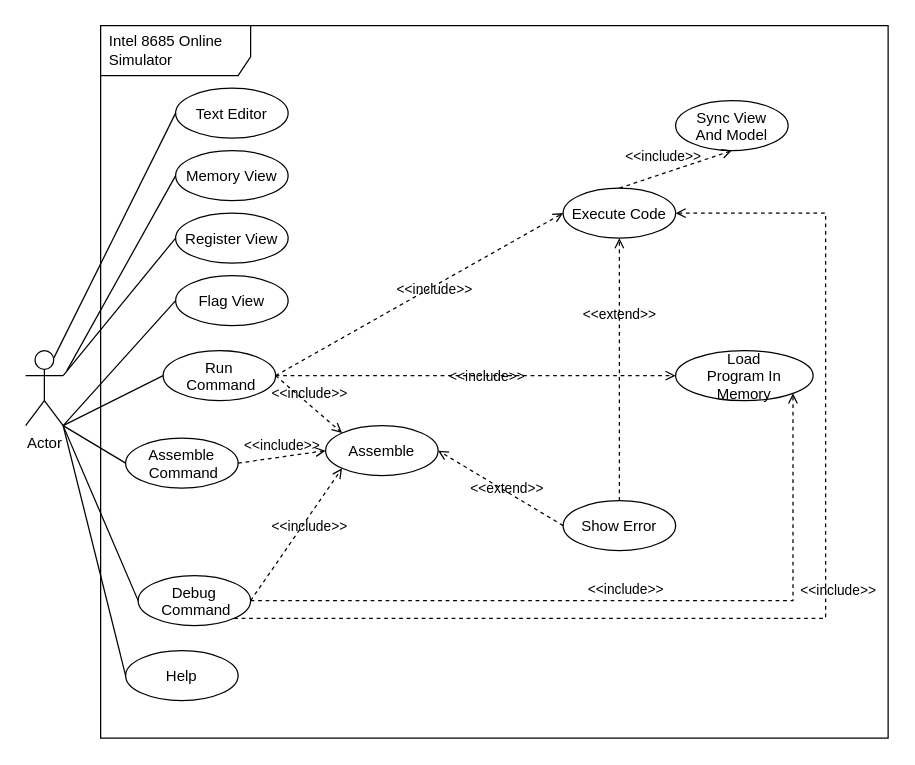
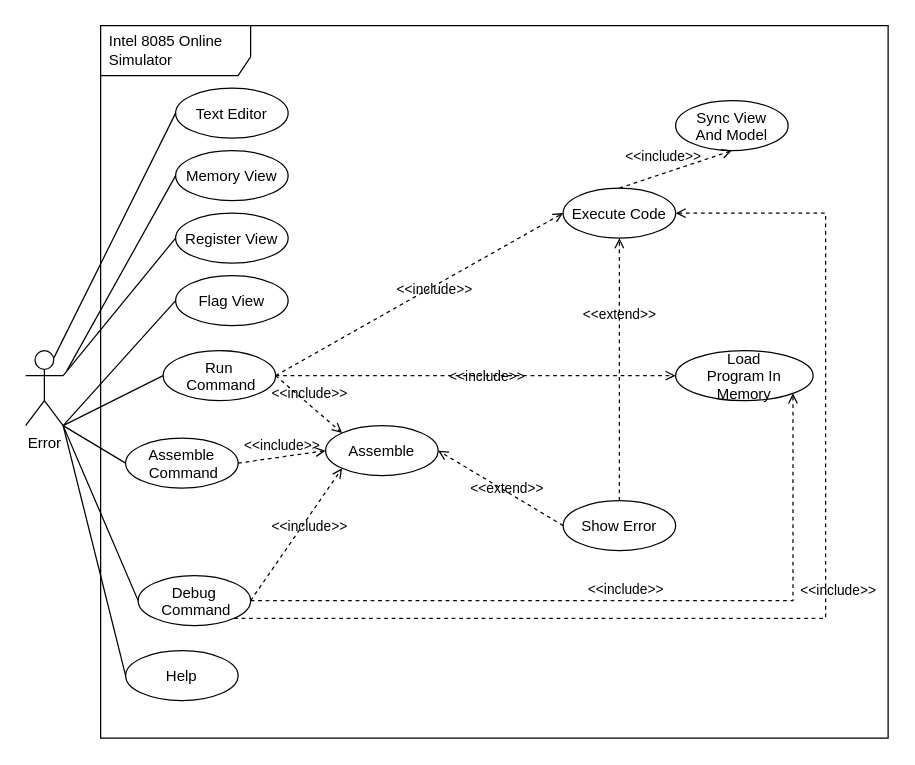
  <mxCell id="0" />
  <mxCell id="1" parent="0" />
- <mxCell id="2" value="Actor" style="shape=umlActor;verticalLabelPosition=bottom;verticalAlign=top;html=1;" vertex="1" parent="1"><mxGeometry x="20" y="280" width="30" height="60" as="geometry" /></mxCell>
+ <mxCell id="2" value="Error" style="shape=umlActor;verticalLabelPosition=bottom;verticalAlign=top;html=1;" vertex="1" parent="1"><mxGeometry x="20" y="280" width="30" height="60" as="geometry" /></mxCell>
  <mxCell id="3" value="Text Editor" style="ellipse;fillColor=#ffffff;strokeColor=#000000;" vertex="1" parent="1"><mxGeometry x="140" y="70" width="90" height="40" as="geometry" /></mxCell>
  <mxCell id="4" value="Memory View" style="ellipse;fillColor=#ffffff;strokeColor=#000000;" vertex="1" parent="1"><mxGeometry x="140" y="120" width="90" height="40" as="geometry" /></mxCell>
  <mxCell id="5" value="Register View" style="ellipse;fillColor=#ffffff;strokeColor=#000000;" vertex="1" parent="1"><mxGeometry x="140" y="170" width="90" height="40" as="geometry" /></mxCell>
  <mxCell id="6" value="Flag View" style="ellipse;fillColor=#ffffff;strokeColor=#000000;" vertex="1" parent="1"><mxGeometry x="140" y="220" width="90" height="40" as="geometry" /></mxCell>
  <mxCell id="7" value="" style="endArrow=none;endFill=0;endSize=12;html=1;rounded=0;entryX=0;entryY=0.5;entryDx=0;entryDy=0;exitX=0.75;exitY=0.1;exitDx=0;exitDy=0;exitPerimeter=0;" edge="1" parent="1" source="2" target="3"><mxGeometry width="160" relative="1" as="geometry"><mxPoint x="60" y="260" as="sourcePoint" /><mxPoint x="220" y="260" as="targetPoint" /></mxGeometry></mxCell>
  <mxCell id="8" value="" style="endArrow=none;endFill=0;endSize=12;html=1;rounded=0;entryX=0;entryY=0.5;entryDx=0;entryDy=0;" edge="1" parent="1" target="4"><mxGeometry width="160" relative="1" as="geometry"><mxPoint x="53" y="296" as="sourcePoint" /><mxPoint x="160" y="210" as="targetPoint" /></mxGeometry></mxCell>
  <mxCell id="9" value="" style="endArrow=none;endFill=0;endSize=12;html=1;rounded=0;entryX=0;entryY=0.5;entryDx=0;entryDy=0;exitX=1;exitY=0.333;exitDx=0;exitDy=0;exitPerimeter=0;" edge="1" parent="1" source="2" target="5"><mxGeometry width="160" relative="1" as="geometry"><mxPoint x="63" y="306" as="sourcePoint" /><mxPoint x="160" y="270" as="targetPoint" /></mxGeometry></mxCell>
  <mxCell id="10" value="" style="endArrow=none;endFill=0;endSize=12;html=1;rounded=0;entryX=0;entryY=0.5;entryDx=0;entryDy=0;exitX=1;exitY=1;exitDx=0;exitDy=0;exitPerimeter=0;" edge="1" parent="1" source="2" target="6"><mxGeometry width="160" relative="1" as="geometry"><mxPoint x="60" y="310" as="sourcePoint" /><mxPoint x="160" y="330" as="targetPoint" /></mxGeometry></mxCell>
  <mxCell id="11" value="Assemble&#10; Command" style="ellipse;fillColor=#ffffff;strokeColor=#000000;" vertex="1" parent="1"><mxGeometry x="100" y="350" width="90" height="40" as="geometry" /></mxCell>
  <mxCell id="12" value="" style="endArrow=none;endFill=0;endSize=12;html=1;rounded=0;entryX=0;entryY=0.5;entryDx=0;entryDy=0;exitX=1;exitY=1;exitDx=0;exitDy=0;exitPerimeter=0;" edge="1" parent="1" source="2" target="11"><mxGeometry width="160" relative="1" as="geometry"><mxPoint x="60" y="350" as="sourcePoint" /><mxPoint x="150" y="300" as="targetPoint" /></mxGeometry></mxCell>
  <mxCell id="13" value="&amp;lt;&amp;lt;include&amp;gt;&amp;gt;" style="html=1;verticalAlign=bottom;labelBackgroundColor=none;endArrow=open;endFill=0;dashed=1;rounded=0;exitX=1;exitY=0.5;exitDx=0;exitDy=0;entryX=0;entryY=0.5;entryDx=0;entryDy=0;" edge="1" parent="1" source="11" target="30"><mxGeometry width="160" relative="1" as="geometry"><mxPoint x="220" y="370" as="sourcePoint" /><mxPoint x="380" y="370" as="targetPoint" /></mxGeometry></mxCell>
  <mxCell id="14" value="Show Error" style="ellipse;fillColor=#ffffff;strokeColor=#000000;" vertex="1" parent="1"><mxGeometry x="450" y="400" width="90" height="40" as="geometry" /></mxCell>
  <mxCell id="15" value="&amp;lt;&amp;lt;extend&amp;gt;&amp;gt;" style="html=1;verticalAlign=bottom;labelBackgroundColor=none;endArrow=open;endFill=0;dashed=1;rounded=0;entryX=1;entryY=0.5;entryDx=0;entryDy=0;exitX=0;exitY=0.5;exitDx=0;exitDy=0;" edge="1" parent="1" source="14" target="30"><mxGeometry x="-0.164" y="5" width="160" relative="1" as="geometry"><mxPoint x="130" y="390" as="sourcePoint" /><mxPoint x="290" y="390" as="targetPoint" /><mxPoint as="offset" /></mxGeometry></mxCell>
  <mxCell id="16" value="Run&#10; Command" style="ellipse;fillColor=#ffffff;strokeColor=#000000;" vertex="1" parent="1"><mxGeometry x="130" y="280" width="90" height="40" as="geometry" /></mxCell>
  <mxCell id="17" value="" style="endArrow=none;endFill=0;endSize=12;html=1;rounded=0;entryX=0;entryY=0.5;entryDx=0;entryDy=0;exitX=1;exitY=1;exitDx=0;exitDy=0;exitPerimeter=0;" edge="1" parent="1" source="2" target="16"><mxGeometry width="160" relative="1" as="geometry"><mxPoint x="60" y="350" as="sourcePoint" /><mxPoint x="150" y="350" as="targetPoint" /></mxGeometry></mxCell>
  <mxCell id="18" value="Load &#10;Program In &#10;Memory" style="ellipse;fillColor=#ffffff;strokeColor=#000000;" vertex="1" parent="1"><mxGeometry x="540" y="280" width="110" height="40" as="geometry" /></mxCell>
  <mxCell id="19" value="&amp;lt;&amp;lt;include&amp;gt;&amp;gt;" style="html=1;verticalAlign=bottom;labelBackgroundColor=none;endArrow=open;endFill=0;dashed=1;rounded=0;exitX=1;exitY=0.5;exitDx=0;exitDy=0;entryX=0;entryY=0.5;entryDx=0;entryDy=0;" edge="1" parent="1" source="16" target="18"><mxGeometry x="0.059" y="-10" width="160" relative="1" as="geometry"><mxPoint x="195" y="430" as="sourcePoint" /><mxPoint x="195" y="370" as="targetPoint" /><mxPoint as="offset" /></mxGeometry></mxCell>
  <mxCell id="20" value="Debug&#10; Command" style="ellipse;fillColor=#ffffff;strokeColor=#000000;" vertex="1" parent="1"><mxGeometry x="110" y="460" width="90" height="40" as="geometry" /></mxCell>
  <mxCell id="21" value="" style="endArrow=none;endFill=0;endSize=12;html=1;rounded=0;entryX=0;entryY=0.5;entryDx=0;entryDy=0;" edge="1" parent="1" target="20"><mxGeometry width="160" relative="1" as="geometry"><mxPoint x="50" y="340" as="sourcePoint" /><mxPoint x="150" y="250" as="targetPoint" /></mxGeometry></mxCell>
  <mxCell id="22" value="Execute Code" style="ellipse;fillColor=#ffffff;strokeColor=#000000;" vertex="1" parent="1"><mxGeometry x="450" y="150" width="90" height="40" as="geometry" /></mxCell>
  <mxCell id="23" value="&amp;lt;&amp;lt;include&amp;gt;&amp;gt;" style="html=1;verticalAlign=bottom;labelBackgroundColor=none;endArrow=open;endFill=0;dashed=1;rounded=0;exitX=1;exitY=0.5;exitDx=0;exitDy=0;entryX=0;entryY=1;entryDx=0;entryDy=0;" edge="1" parent="1" source="20" target="30"><mxGeometry x="0.059" y="-10" width="160" relative="1" as="geometry"><mxPoint x="240" y="355" as="sourcePoint" /><mxPoint x="320" y="350" as="targetPoint" /><mxPoint as="offset" /></mxGeometry></mxCell>
  <mxCell id="24" value="&amp;lt;&amp;lt;include&amp;gt;&amp;gt;" style="html=1;verticalAlign=bottom;labelBackgroundColor=none;endArrow=open;endFill=0;dashed=1;rounded=0;exitX=1;exitY=0.5;exitDx=0;exitDy=0;entryX=1;entryY=1;entryDx=0;entryDy=0;edgeStyle=orthogonalEdgeStyle;" edge="1" parent="1" source="20" target="18"><mxGeometry width="160" relative="1" as="geometry"><mxPoint x="220" y="470" as="sourcePoint" /><mxPoint x="380" y="470" as="targetPoint" /></mxGeometry></mxCell>
  <mxCell id="25" value="&amp;lt;&amp;lt;include&amp;gt;&amp;gt;" style="html=1;verticalAlign=bottom;labelBackgroundColor=none;endArrow=open;endFill=0;dashed=1;rounded=0;exitX=1;exitY=0.5;exitDx=0;exitDy=0;entryX=0;entryY=0.5;entryDx=0;entryDy=0;" edge="1" parent="1" source="16" target="22"><mxGeometry x="0.059" y="-10" width="160" relative="1" as="geometry"><mxPoint x="230" y="310" as="sourcePoint" /><mxPoint x="360" y="320" as="targetPoint" /><mxPoint as="offset" /></mxGeometry></mxCell>
  <mxCell id="26" value="&amp;lt;&amp;lt;include&amp;gt;&amp;gt;" style="html=1;verticalAlign=bottom;labelBackgroundColor=none;endArrow=open;endFill=0;dashed=1;rounded=0;exitX=1;exitY=1;exitDx=0;exitDy=0;entryX=1;entryY=0.5;entryDx=0;entryDy=0;edgeStyle=orthogonalEdgeStyle;" edge="1" parent="1" source="20" target="22"><mxGeometry x="0.059" y="-10" width="160" relative="1" as="geometry"><mxPoint x="230" y="310" as="sourcePoint" /><mxPoint x="330" y="220" as="targetPoint" /><mxPoint as="offset" /><Array as="points"><mxPoint x="660" y="494" /><mxPoint x="660" y="170" /></Array></mxGeometry></mxCell>
  <mxCell id="27" value="&amp;lt;&amp;lt;extend&amp;gt;&amp;gt;" style="html=1;verticalAlign=bottom;labelBackgroundColor=none;endArrow=open;endFill=0;dashed=1;rounded=0;exitX=0.5;exitY=0;exitDx=0;exitDy=0;" edge="1" parent="1" source="14" target="22"><mxGeometry x="0.333" width="160" relative="1" as="geometry"><mxPoint x="305" y="410" as="sourcePoint" /><mxPoint x="196.759" y="394.169" as="targetPoint" /><mxPoint as="offset" /></mxGeometry></mxCell>
  <mxCell id="28" value="Sync View &#10;And Model" style="ellipse;fillColor=#ffffff;strokeColor=#000000;" vertex="1" parent="1"><mxGeometry x="540" y="80" width="90" height="40" as="geometry" /></mxCell>
  <mxCell id="29" value="&amp;lt;&amp;lt;include&amp;gt;&amp;gt;" style="html=1;verticalAlign=bottom;labelBackgroundColor=none;endArrow=open;endFill=0;dashed=1;rounded=0;exitX=0.5;exitY=0;exitDx=0;exitDy=0;entryX=0.5;entryY=1;entryDx=0;entryDy=0;" edge="1" parent="1" source="22" target="28"><mxGeometry x="-0.189" y="4" width="160" relative="1" as="geometry"><mxPoint x="230" y="310" as="sourcePoint" /><mxPoint x="305" y="220" as="targetPoint" /><mxPoint as="offset" /></mxGeometry></mxCell>
  <mxCell id="30" value="Assemble" style="ellipse;fillColor=#ffffff;strokeColor=#000000;" vertex="1" parent="1"><mxGeometry x="260" y="340" width="90" height="40" as="geometry" /></mxCell>
  <mxCell id="31" value="&amp;lt;&amp;lt;include&amp;gt;&amp;gt;" style="html=1;verticalAlign=bottom;labelBackgroundColor=none;endArrow=open;endFill=0;dashed=1;rounded=0;exitX=1;exitY=0.5;exitDx=0;exitDy=0;entryX=0;entryY=0;entryDx=0;entryDy=0;" edge="1" parent="1" source="16" target="30"><mxGeometry width="160" relative="1" as="geometry"><mxPoint x="200" y="380" as="sourcePoint" /><mxPoint x="250" y="360" as="targetPoint" /></mxGeometry></mxCell>
  <mxCell id="32" value="Help" style="ellipse;fillColor=#ffffff;strokeColor=#000000;" vertex="1" parent="1"><mxGeometry x="100" y="520" width="90" height="40" as="geometry" /></mxCell>
  <mxCell id="33" value="" style="endArrow=none;endFill=0;endSize=12;html=1;rounded=0;entryX=0;entryY=0.5;entryDx=0;entryDy=0;" edge="1" parent="1" target="32"><mxGeometry width="160" relative="1" as="geometry"><mxPoint x="50" y="340" as="sourcePoint" /><mxPoint x="120" y="490" as="targetPoint" /></mxGeometry></mxCell>
- <mxCell id="34" value="Intel 8685 Online Simulator" style="shape=umlFrame;whiteSpace=wrap;html=1;width=120;height=40;boundedLbl=1;verticalAlign=middle;align=left;spacingLeft=5;" vertex="1" parent="1"><mxGeometry x="80" y="20" width="630" height="570" as="geometry" /></mxCell>
+ <mxCell id="34" value="Intel 8085 Online Simulator" style="shape=umlFrame;whiteSpace=wrap;html=1;width=120;height=40;boundedLbl=1;verticalAlign=middle;align=left;spacingLeft=5;" vertex="1" parent="1"><mxGeometry x="80" y="20" width="630" height="570" as="geometry" /></mxCell>
